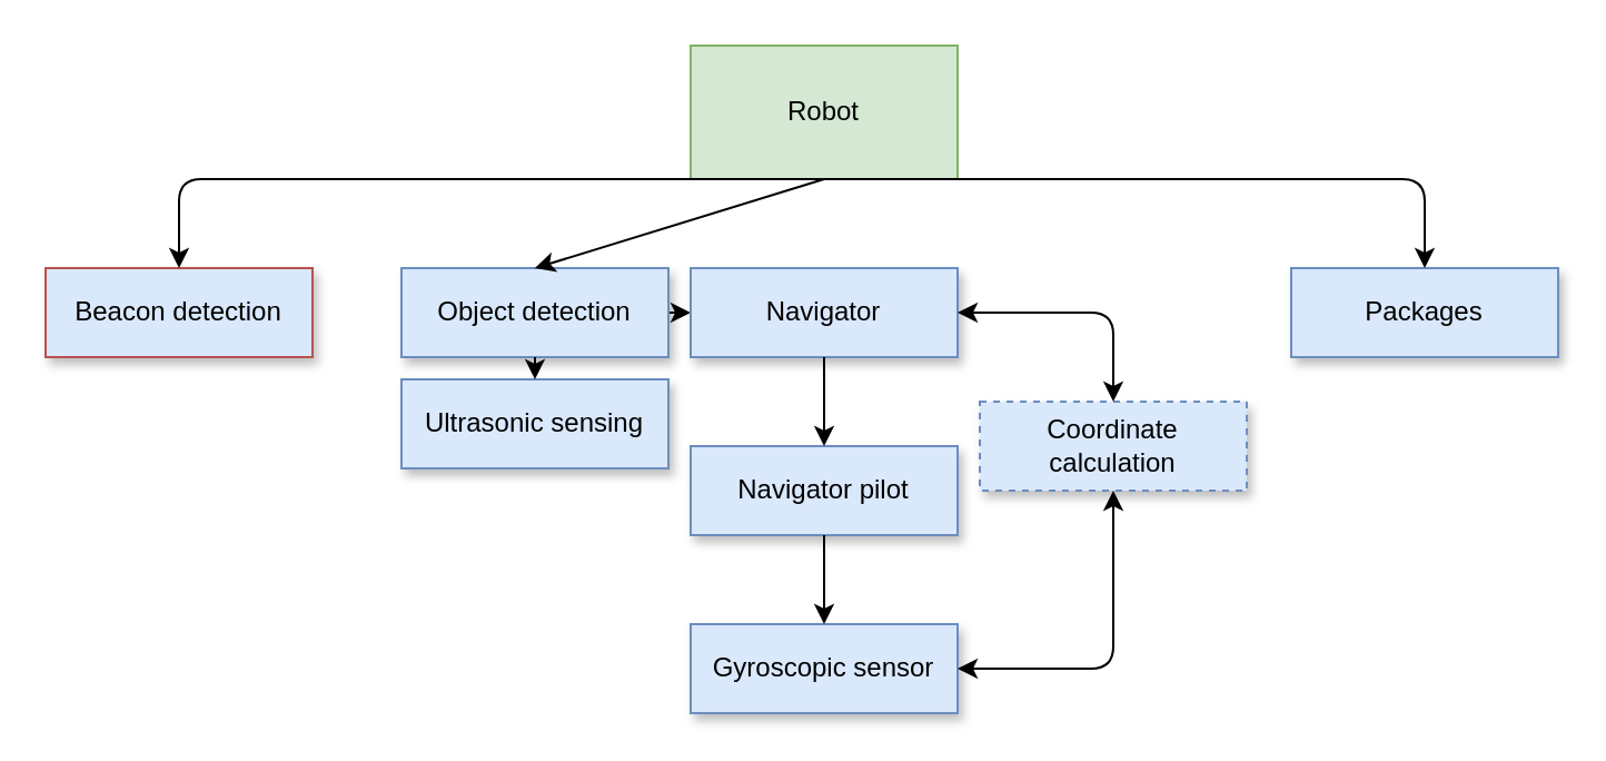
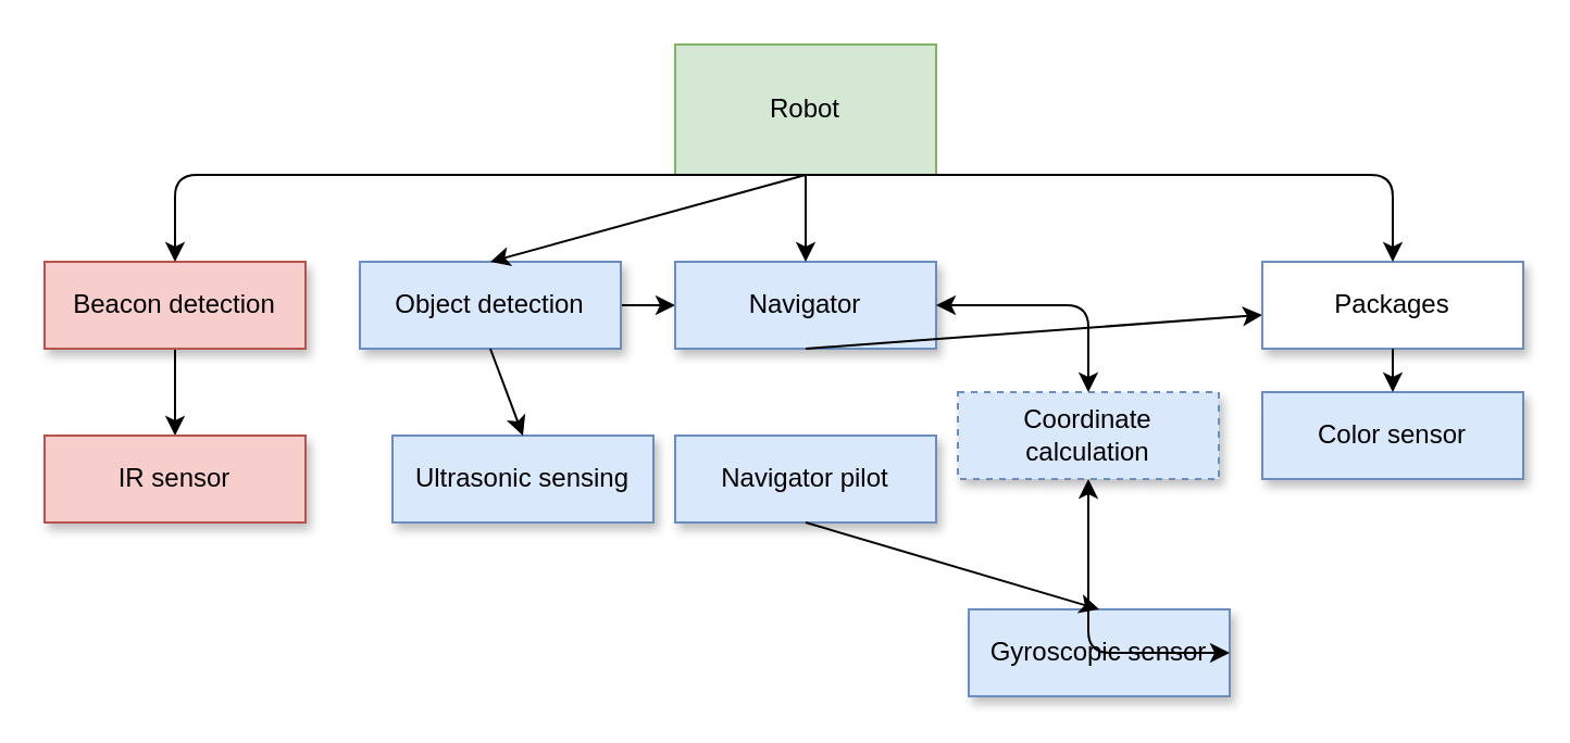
  <mxCell id="0" />
  <mxCell id="1" parent="0" />
  <mxCell id="2" value="Robot" style="rounded=0;whiteSpace=wrap;html=1;fillColor=#d5e8d4;glass=0;comic=0;strokeColor=#82b366;shadow=0;" parent="1" vertex="1"><mxGeometry x="310" y="20" width="120" height="60" as="geometry" /></mxCell>
- <mxCell id="4" value="Beacon detection&lt;br&gt;" style="rounded=0;whiteSpace=wrap;html=1;fillColor=#dae8fc;strokeColor=#b85450;shadow=1;" parent="1" vertex="1"><mxGeometry x="20" y="120" width="120" height="40" as="geometry" /></mxCell>
+ <mxCell id="3" value="" style="edgeStyle=orthogonalEdgeStyle;rounded=0;orthogonalLoop=1;jettySize=auto;html=1;shadow=0;" parent="1" source="4" target="5" edge="1"><mxGeometry relative="1" as="geometry" /></mxCell>
+ <mxCell id="4" value="Beacon detection&lt;br&gt;" style="rounded=0;whiteSpace=wrap;html=1;fillColor=#f8cecc;strokeColor=#b85450;shadow=1;" parent="1" vertex="1"><mxGeometry x="20" y="120" width="120" height="40" as="geometry" /></mxCell>
+ <mxCell id="5" value="IR sensor&lt;br&gt;" style="rounded=0;whiteSpace=wrap;html=1;fillColor=#f8cecc;strokeColor=#b85450;shadow=1;" parent="1" vertex="1"><mxGeometry x="20" y="200" width="120" height="40" as="geometry" /></mxCell>
  <mxCell id="6" style="edgeStyle=orthogonalEdgeStyle;rounded=0;orthogonalLoop=1;jettySize=auto;html=1;exitX=1;exitY=0.5;exitDx=0;exitDy=0;entryX=0;entryY=0.5;entryDx=0;entryDy=0;shadow=0;" edge="1" parent="1" source="7" target="9"><mxGeometry relative="1" as="geometry" /></mxCell>
- <mxCell id="7" value="Object detection" style="rounded=0;whiteSpace=wrap;html=1;fillColor=#dae8fc;strokeColor=#6c8ebf;shadow=1;" parent="1" vertex="1"><mxGeometry x="180" y="120" width="120" height="40" as="geometry" /></mxCell>
- <mxCell id="8" value="Ultrasonic sensing&lt;br&gt;" style="rounded=0;whiteSpace=wrap;html=1;fillColor=#dae8fc;strokeColor=#6c8ebf;shadow=1;" parent="1" vertex="1"><mxGeometry x="180" y="170" width="120" height="40" as="geometry" /></mxCell>
+ <mxCell id="7" value="Object detection" style="rounded=0;whiteSpace=wrap;html=1;fillColor=#dae8fc;strokeColor=#6c8ebf;shadow=1;" parent="1" vertex="1"><mxGeometry x="165" y="120" width="120" height="40" as="geometry" /></mxCell>
+ <mxCell id="8" value="Ultrasonic sensing&lt;br&gt;" style="rounded=0;whiteSpace=wrap;html=1;fillColor=#dae8fc;strokeColor=#6c8ebf;shadow=1;" parent="1" vertex="1"><mxGeometry x="180" y="200" width="120" height="40" as="geometry" /></mxCell>
  <mxCell id="9" value="Navigator&lt;br&gt;" style="rounded=0;whiteSpace=wrap;html=1;shadow=1;fillColor=#dae8fc;strokeColor=#6c8ebf;" parent="1" vertex="1"><mxGeometry x="310" y="120" width="120" height="40" as="geometry" /></mxCell>
  <mxCell id="10" value="Navigator pilot&lt;br&gt;" style="rounded=0;whiteSpace=wrap;html=1;shadow=1;fillColor=#dae8fc;strokeColor=#6c8ebf;" parent="1" vertex="1"><mxGeometry x="310" y="200" width="120" height="40" as="geometry" /></mxCell>
- <mxCell id="11" value="Gyroscopic sensor&lt;br&gt;" style="rounded=0;whiteSpace=wrap;html=1;shadow=1;fillColor=#dae8fc;strokeColor=#6c8ebf;" parent="1" vertex="1"><mxGeometry x="310" y="280" width="120" height="40" as="geometry" /></mxCell>
- <mxCell id="12" value="" style="endArrow=classic;html=1;exitX=0.5;exitY=1;exitDx=0;exitDy=0;entryX=0.5;entryY=0;entryDx=0;entryDy=0;shadow=0;" parent="1" source="9" target="10" edge="1"><mxGeometry width="50" height="50" relative="1" as="geometry"><mxPoint x="20" y="350" as="sourcePoint" /><mxPoint x="70" y="300" as="targetPoint" /></mxGeometry></mxCell>
+ <mxCell id="11" value="Gyroscopic sensor&lt;br&gt;" style="rounded=0;whiteSpace=wrap;html=1;shadow=1;fillColor=#dae8fc;strokeColor=#6c8ebf;" parent="1" vertex="1"><mxGeometry x="445" y="280" width="120" height="40" as="geometry" /></mxCell>
+ <mxCell id="12" value="" style="endArrow=classic;html=1;exitX=0.5;exitY=1;exitDx=0;exitDy=0;shadow=0;" parent="1" source="9" target="17" edge="1"><mxGeometry width="50" height="50" relative="1" as="geometry"><mxPoint x="20" y="350" as="sourcePoint" /><mxPoint x="70" y="300" as="targetPoint" /></mxGeometry></mxCell>
  <mxCell id="13" value="" style="endArrow=classic;html=1;exitX=0.5;exitY=1;exitDx=0;exitDy=0;entryX=0.5;entryY=0;entryDx=0;entryDy=0;shadow=0;" parent="1" source="10" target="11" edge="1"><mxGeometry width="50" height="50" relative="1" as="geometry"><mxPoint x="20" y="350" as="sourcePoint" /><mxPoint x="70" y="300" as="targetPoint" /></mxGeometry></mxCell>
  <mxCell id="14" value="Coordinate calculation" style="rounded=0;whiteSpace=wrap;html=1;shadow=1;fillColor=#dae8fc;strokeColor=#6c8ebf;dashed=1;" parent="1" vertex="1"><mxGeometry x="440" y="180" width="120" height="40" as="geometry" /></mxCell>
  <mxCell id="15" value="" style="endArrow=classic;startArrow=classic;html=1;exitX=1;exitY=0.5;exitDx=0;exitDy=0;entryX=0.5;entryY=1;entryDx=0;entryDy=0;shadow=0;" parent="1" source="11" target="14" edge="1"><mxGeometry width="50" height="50" relative="1" as="geometry"><mxPoint x="70" y="350" as="sourcePoint" /><mxPoint x="120" y="300" as="targetPoint" /><Array as="points"><mxPoint x="500" y="300" /></Array></mxGeometry></mxCell>
  <mxCell id="16" value="" style="endArrow=classic;startArrow=classic;html=1;exitX=1;exitY=0.5;exitDx=0;exitDy=0;entryX=0.5;entryY=0;entryDx=0;entryDy=0;shadow=0;" parent="1" source="9" target="14" edge="1"><mxGeometry width="50" height="50" relative="1" as="geometry"><mxPoint x="440" y="270" as="sourcePoint" /><mxPoint x="510" y="230" as="targetPoint" /><Array as="points"><mxPoint x="500" y="140" /></Array></mxGeometry></mxCell>
- <mxCell id="17" value="Packages" style="rounded=0;whiteSpace=wrap;html=1;shadow=1;fillColor=#dae8fc;strokeColor=#6c8ebf;" parent="1" vertex="1"><mxGeometry x="580" y="120" width="120" height="40" as="geometry" /></mxCell>
+ <mxCell id="17" value="Packages" style="rounded=0;whiteSpace=wrap;html=1;shadow=1;fillColor=#ffffff;strokeColor=#6c8ebf;" parent="1" vertex="1"><mxGeometry x="580" y="120" width="120" height="40" as="geometry" /></mxCell>
+ <mxCell id="18" value="Color sensor" style="rounded=0;whiteSpace=wrap;html=1;shadow=1;fillColor=#dae8fc;strokeColor=#6c8ebf;" parent="1" vertex="1"><mxGeometry x="580" y="180" width="120" height="40" as="geometry" /></mxCell>
  <mxCell id="19" value="" style="endArrow=classic;html=1;exitX=0.5;exitY=1;exitDx=0;exitDy=0;entryX=0.5;entryY=0;entryDx=0;entryDy=0;shadow=0;" parent="1" source="2" target="4" edge="1"><mxGeometry width="50" height="50" relative="1" as="geometry"><mxPoint x="20" y="350" as="sourcePoint" /><mxPoint x="70" y="300" as="targetPoint" /><Array as="points"><mxPoint x="80" y="80" /></Array></mxGeometry></mxCell>
+ <mxCell id="20" value="" style="endArrow=classic;html=1;exitX=0.5;exitY=1;exitDx=0;exitDy=0;entryX=0.5;entryY=0;entryDx=0;entryDy=0;shadow=0;" parent="1" source="2" target="9" edge="1"><mxGeometry width="50" height="50" relative="1" as="geometry"><mxPoint x="20" y="350" as="sourcePoint" /><mxPoint x="70" y="300" as="targetPoint" /></mxGeometry></mxCell>
  <mxCell id="21" value="" style="endArrow=classic;html=1;exitX=0.5;exitY=1;exitDx=0;exitDy=0;entryX=0.5;entryY=0;entryDx=0;entryDy=0;shadow=0;" parent="1" source="2" target="7" edge="1"><mxGeometry width="50" height="50" relative="1" as="geometry"><mxPoint x="20" y="350" as="sourcePoint" /><mxPoint x="70" y="300" as="targetPoint" /></mxGeometry></mxCell>
  <mxCell id="22" value="" style="endArrow=classic;html=1;exitX=0.5;exitY=1;exitDx=0;exitDy=0;entryX=0.5;entryY=0;entryDx=0;entryDy=0;shadow=0;" parent="1" source="2" target="17" edge="1"><mxGeometry width="50" height="50" relative="1" as="geometry"><mxPoint x="20" y="350" as="sourcePoint" /><mxPoint x="70" y="300" as="targetPoint" /><Array as="points"><mxPoint x="640" y="80" /></Array></mxGeometry></mxCell>
+ <mxCell id="23" value="" style="endArrow=classic;html=1;exitX=0.5;exitY=1;exitDx=0;exitDy=0;entryX=0.5;entryY=0;entryDx=0;entryDy=0;shadow=0;" parent="1" source="17" target="18" edge="1"><mxGeometry width="50" height="50" relative="1" as="geometry"><mxPoint x="250" y="350" as="sourcePoint" /><mxPoint x="300" y="300" as="targetPoint" /></mxGeometry></mxCell>
  <mxCell id="24" value="" style="endArrow=classic;html=1;exitX=0.5;exitY=1;exitDx=0;exitDy=0;entryX=0.5;entryY=0;entryDx=0;entryDy=0;shadow=0;" parent="1" source="7" target="8" edge="1"><mxGeometry width="50" height="50" relative="1" as="geometry"><mxPoint x="20" y="350" as="sourcePoint" /><mxPoint x="70" y="300" as="targetPoint" /></mxGeometry></mxCell>
